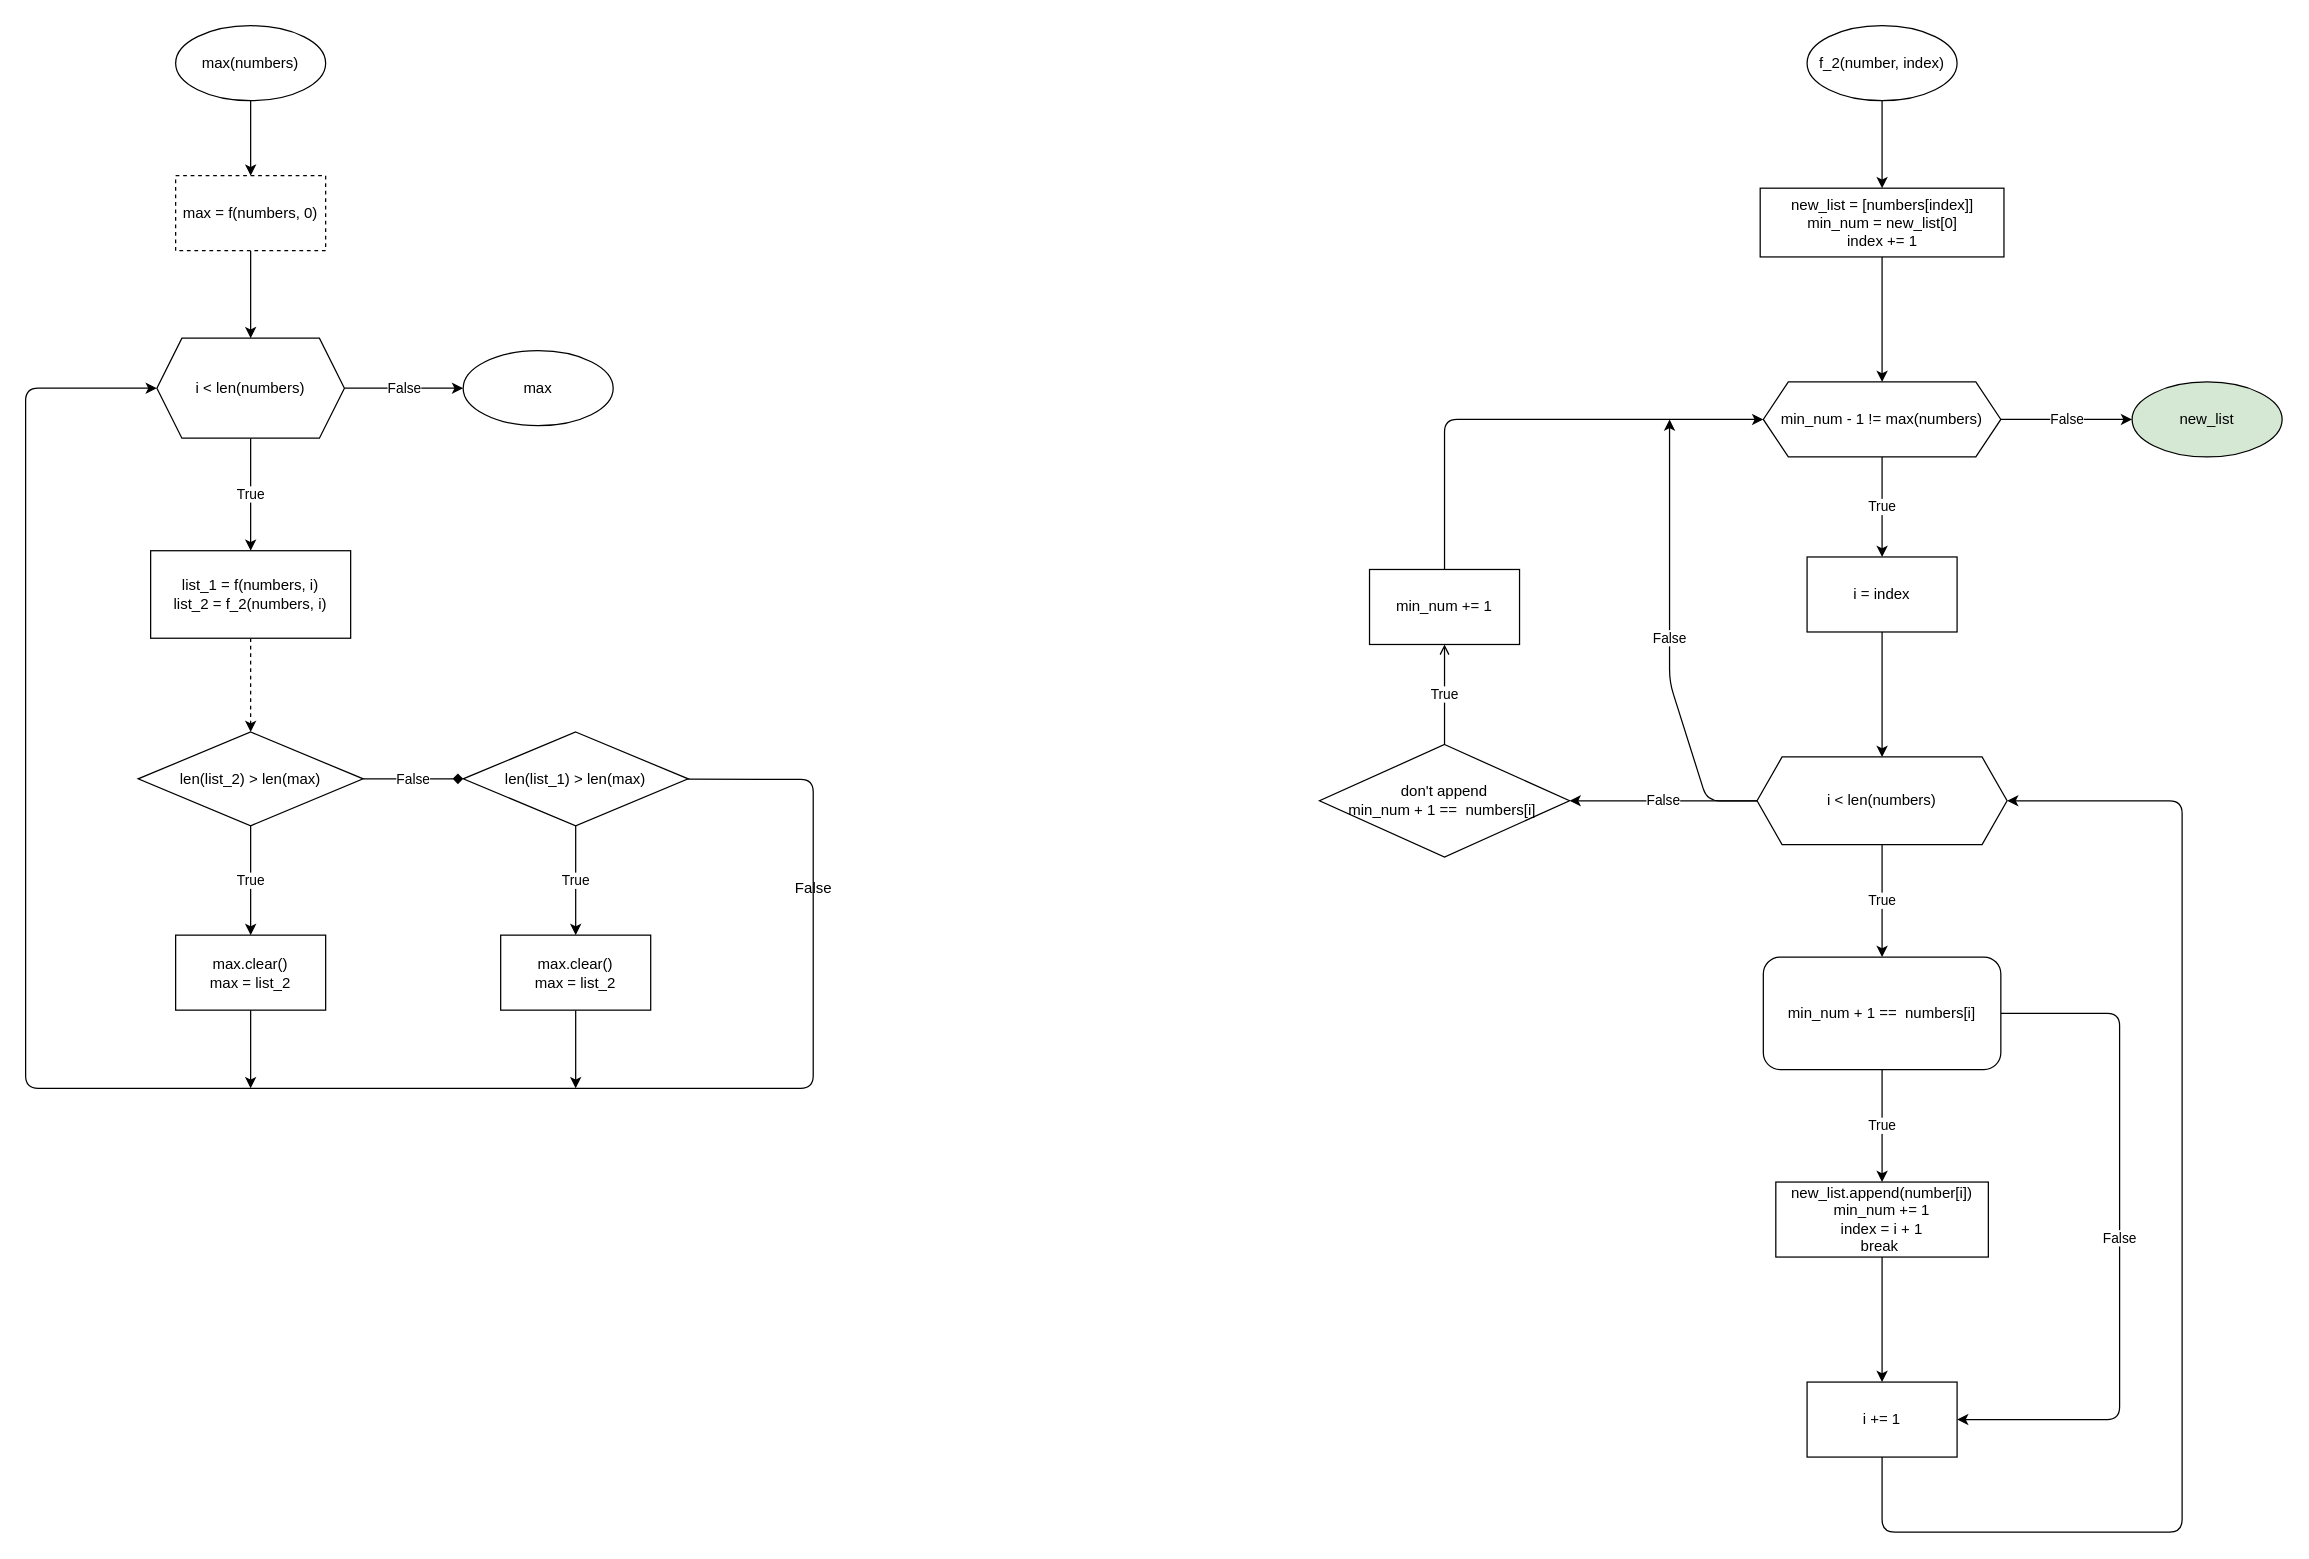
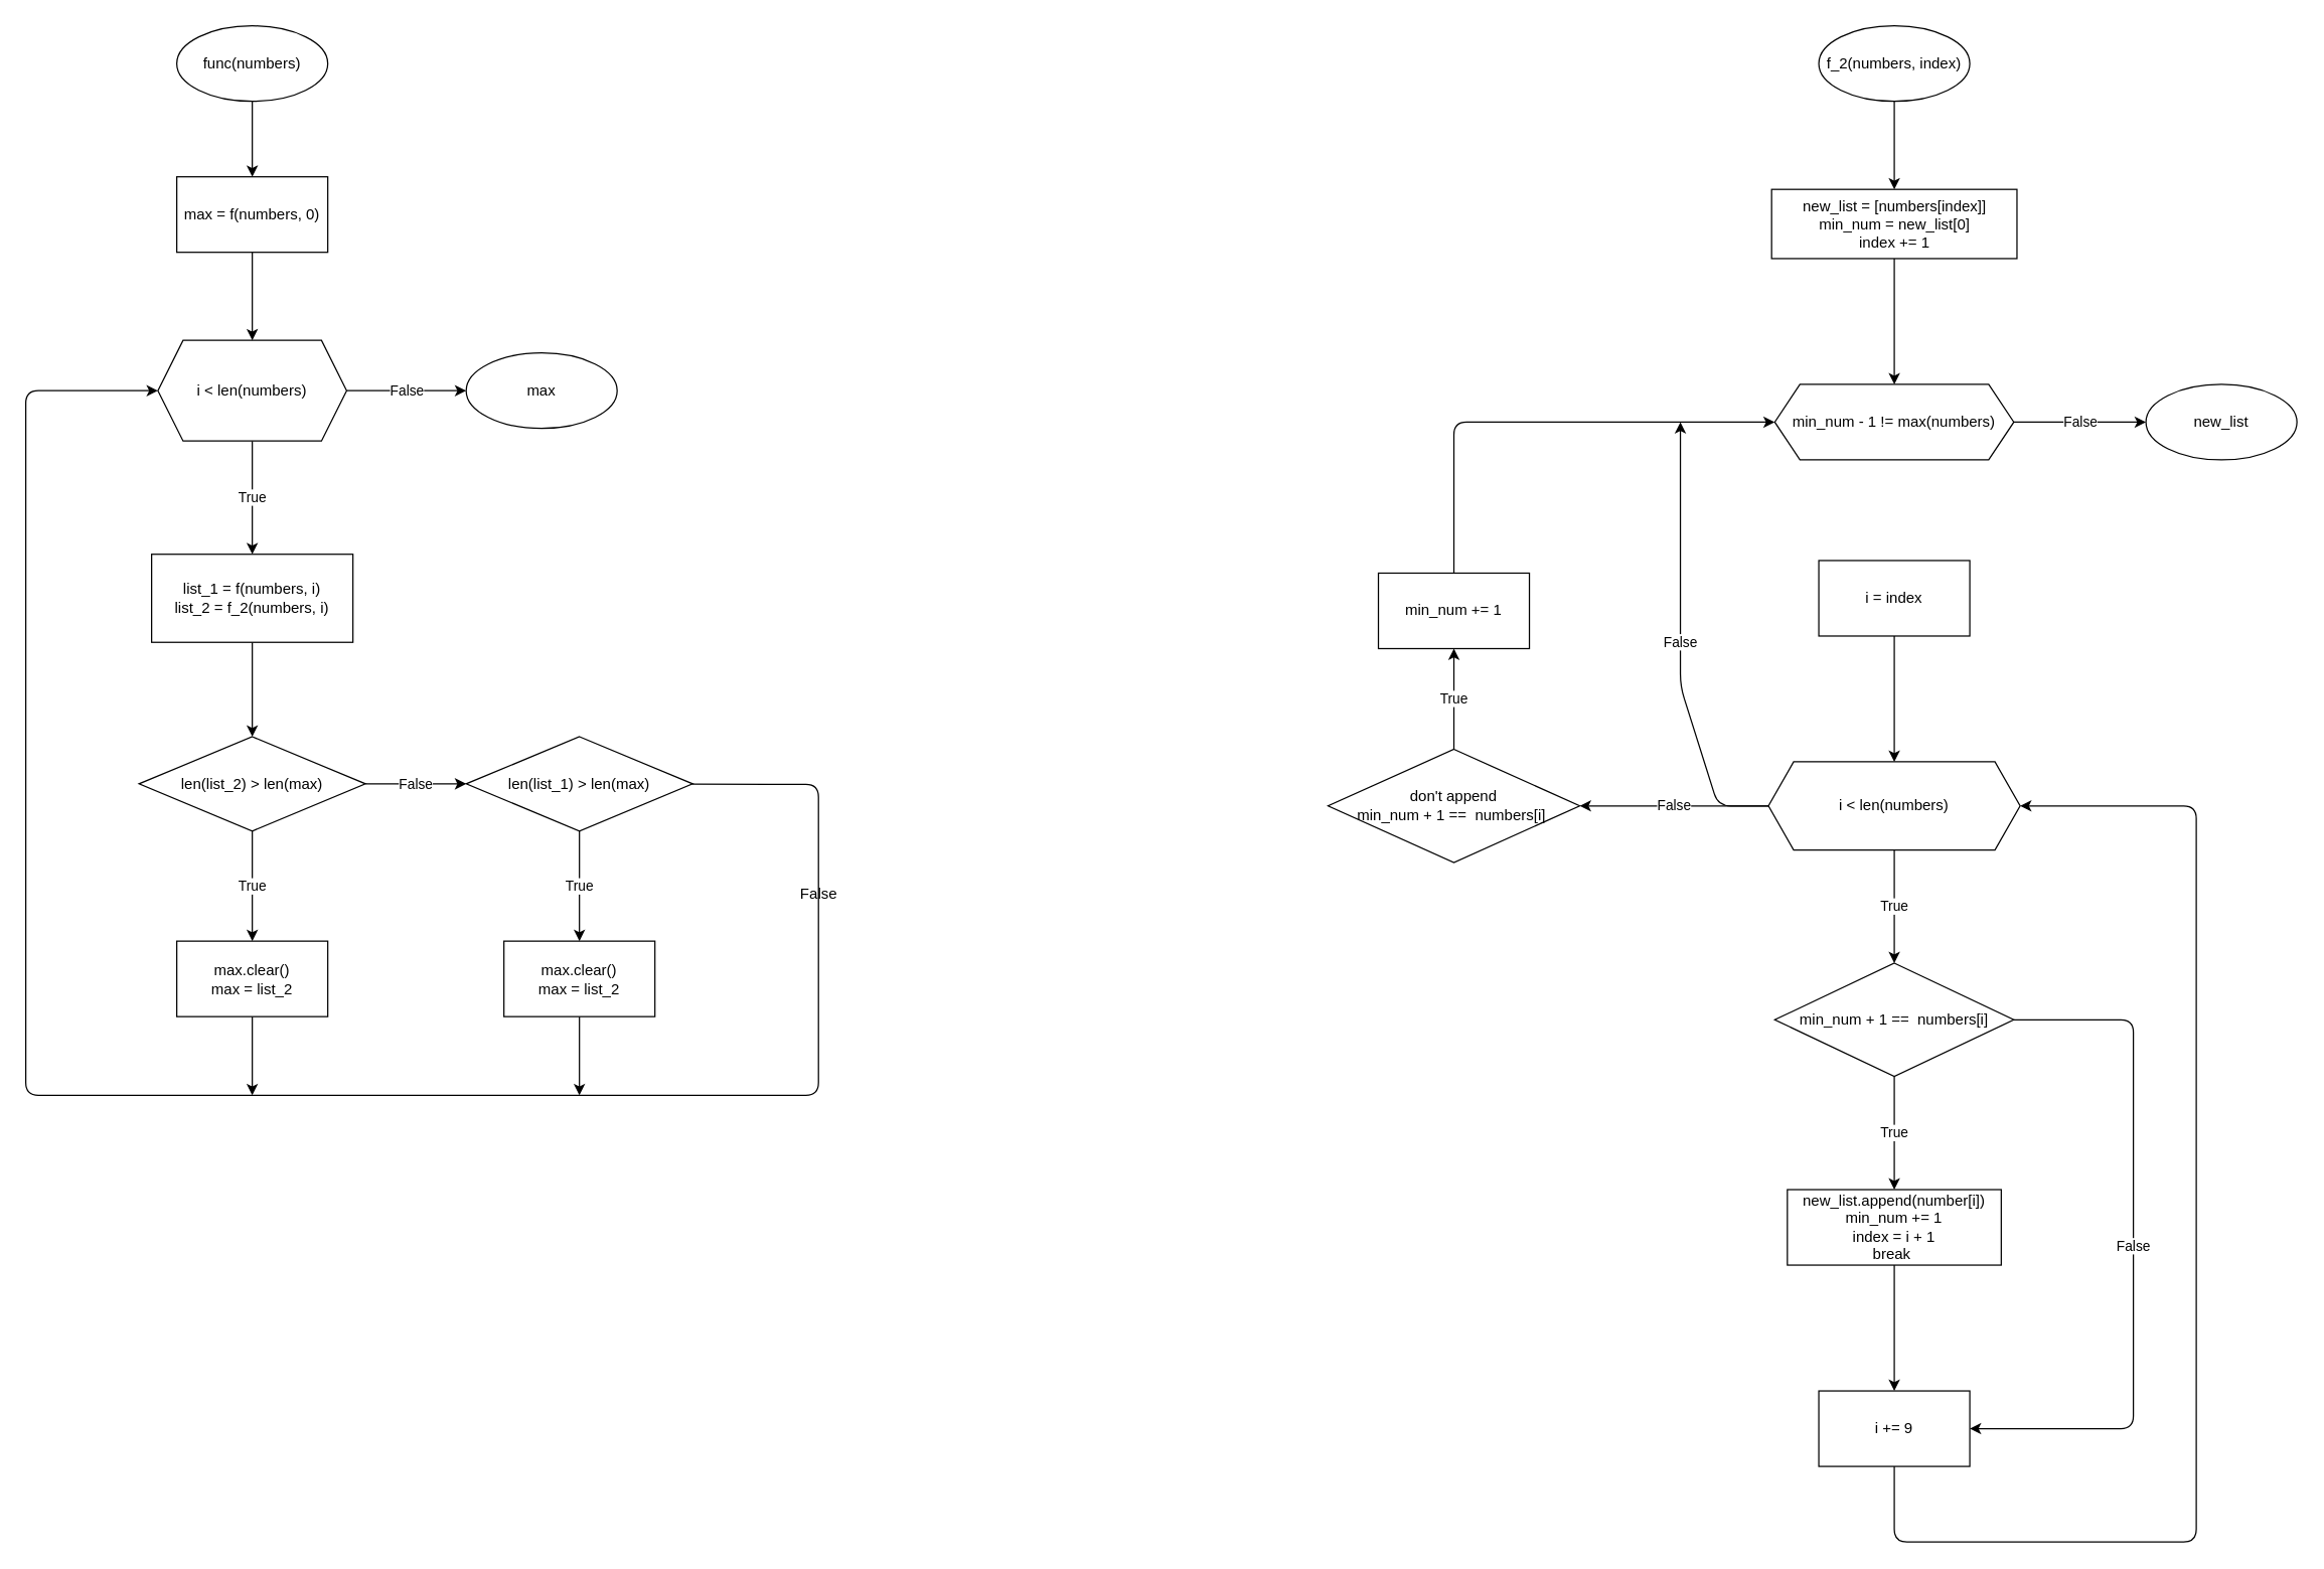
  <mxCell id="0" />
  <mxCell id="1" parent="0" />
  <mxCell id="2" value="" style="edgeStyle=none;html=1;" parent="1" source="3" target="8" edge="1"><mxGeometry relative="1" as="geometry" /></mxCell>
- <mxCell id="3" value="max(numbers)" style="ellipse;whiteSpace=wrap;html=1;" parent="1" vertex="1"><mxGeometry x="140" y="20" width="120" height="60" as="geometry" /></mxCell>
+ <mxCell id="3" value="func(numbers)" style="ellipse;whiteSpace=wrap;html=1;" parent="1" vertex="1"><mxGeometry x="140" y="20" width="120" height="60" as="geometry" /></mxCell>
  <mxCell id="4" value="False" style="edgeStyle=none;html=1;" parent="1" source="6" target="9" edge="1"><mxGeometry relative="1" as="geometry" /></mxCell>
  <mxCell id="5" value="True" style="edgeStyle=none;html=1;" edge="1" parent="1" source="6" target="36"><mxGeometry relative="1" as="geometry" /></mxCell>
  <mxCell id="6" value="i &amp;lt; len(numbers)" style="shape=hexagon;perimeter=hexagonPerimeter2;whiteSpace=wrap;html=1;fixedSize=1;" parent="1" vertex="1"><mxGeometry x="125" y="270" width="150" height="80" as="geometry" /></mxCell>
  <mxCell id="7" value="" style="edgeStyle=none;html=1;" parent="1" source="8" target="6" edge="1"><mxGeometry relative="1" as="geometry" /></mxCell>
- <mxCell id="8" value="max = f(numbers, 0)" style="whiteSpace=wrap;html=1;dashed=1;" parent="1" vertex="1"><mxGeometry x="140" y="140" width="120" height="60" as="geometry" /></mxCell>
+ <mxCell id="8" value="max = f(numbers, 0)" style="whiteSpace=wrap;html=1;" parent="1" vertex="1"><mxGeometry x="140" y="140" width="120" height="60" as="geometry" /></mxCell>
  <mxCell id="9" value="max" style="ellipse;whiteSpace=wrap;html=1;" parent="1" vertex="1"><mxGeometry x="370" y="280" width="120" height="60" as="geometry" /></mxCell>
  <mxCell id="10" value="" style="edgeStyle=none;html=1;" parent="1" source="11" target="16" edge="1"><mxGeometry relative="1" as="geometry" /></mxCell>
- <mxCell id="11" value="f_2(number, index)" style="ellipse;whiteSpace=wrap;html=1;" parent="1" vertex="1"><mxGeometry x="1445" y="20" width="120" height="60" as="geometry" /></mxCell>
- <mxCell id="12" value="True" style="edgeStyle=none;html=1;" edge="1" parent="1" source="14" target="27"><mxGeometry relative="1" as="geometry" /></mxCell>
+ <mxCell id="11" value="f_2(numbers, index)" style="ellipse;whiteSpace=wrap;html=1;" parent="1" vertex="1"><mxGeometry x="1445" y="20" width="120" height="60" as="geometry" /></mxCell>
  <mxCell id="13" value="False" style="edgeStyle=none;html=1;" edge="1" parent="1" source="14" target="34"><mxGeometry relative="1" as="geometry" /></mxCell>
  <mxCell id="14" value="min_num - 1 != max(numbers)" style="shape=hexagon;perimeter=hexagonPerimeter2;whiteSpace=wrap;html=1;fixedSize=1;" parent="1" vertex="1"><mxGeometry x="1410" y="305" width="190" height="60" as="geometry" /></mxCell>
  <mxCell id="15" value="" style="edgeStyle=none;html=1;" edge="1" parent="1" source="16" target="14"><mxGeometry relative="1" as="geometry" /></mxCell>
  <mxCell id="16" value="new_list = [numbers[index]]&lt;br&gt;min_num = new_list[0]&lt;br&gt;index += 1" style="whiteSpace=wrap;html=1;" parent="1" vertex="1"><mxGeometry x="1407.5" y="150" width="195" height="55" as="geometry" /></mxCell>
  <mxCell id="17" value="True" style="edgeStyle=none;html=1;" edge="1" parent="1" source="20" target="23"><mxGeometry relative="1" as="geometry" /></mxCell>
  <mxCell id="18" value="False" style="edgeStyle=none;html=1;entryX=1;entryY=0.5;entryDx=0;entryDy=0;" edge="1" parent="1" source="20" target="33"><mxGeometry relative="1" as="geometry"><mxPoint x="1255" y="640" as="targetPoint" /></mxGeometry></mxCell>
  <mxCell id="19" value="False" style="edgeStyle=none;html=1;" edge="1" parent="1" source="20"><mxGeometry relative="1" as="geometry"><mxPoint x="1335" y="335" as="targetPoint" /><Array as="points"><mxPoint x="1365" y="640" /><mxPoint x="1335" y="545" /></Array></mxGeometry></mxCell>
  <mxCell id="20" value="i &amp;lt; len(numbers)" style="shape=hexagon;perimeter=hexagonPerimeter2;whiteSpace=wrap;html=1;fixedSize=1;" vertex="1" parent="1"><mxGeometry x="1405" y="605" width="200" height="70" as="geometry" /></mxCell>
  <mxCell id="21" value="True" style="edgeStyle=none;html=1;" edge="1" parent="1" source="23" target="25"><mxGeometry relative="1" as="geometry" /></mxCell>
  <mxCell id="22" value="False" style="edgeStyle=none;html=1;entryX=1;entryY=0.5;entryDx=0;entryDy=0;" edge="1" parent="1" source="23" target="29"><mxGeometry relative="1" as="geometry"><Array as="points"><mxPoint x="1695" y="810" /><mxPoint x="1695" y="1135" /></Array></mxGeometry></mxCell>
- <mxCell id="23" value="min_num + 1 ==&amp;nbsp; numbers[i]" style="whiteSpace=wrap;html=1;rounded=1;" vertex="1" parent="1"><mxGeometry x="1410" y="765" width="190" height="90" as="geometry" /></mxCell>
+ <mxCell id="23" value="min_num + 1 ==&amp;nbsp; numbers[i]" style="rhombus;whiteSpace=wrap;html=1;" vertex="1" parent="1"><mxGeometry x="1410" y="765" width="190" height="90" as="geometry" /></mxCell>
  <mxCell id="24" value="" style="edgeStyle=none;html=1;" edge="1" parent="1" source="25" target="29"><mxGeometry relative="1" as="geometry" /></mxCell>
  <mxCell id="25" value="new_list.append(number[i])&lt;br&gt;min_num += 1&lt;br&gt;index = i + 1&lt;br&gt;break&amp;nbsp;" style="whiteSpace=wrap;html=1;" vertex="1" parent="1"><mxGeometry x="1420" y="945" width="170" height="60" as="geometry" /></mxCell>
  <mxCell id="26" value="" style="edgeStyle=none;html=1;" edge="1" parent="1" source="27" target="20"><mxGeometry relative="1" as="geometry" /></mxCell>
  <mxCell id="27" value="i = index" style="whiteSpace=wrap;html=1;" vertex="1" parent="1"><mxGeometry x="1445" y="445" width="120" height="60" as="geometry" /></mxCell>
  <mxCell id="28" style="edgeStyle=none;html=1;entryX=1;entryY=0.5;entryDx=0;entryDy=0;" edge="1" parent="1" source="29" target="20"><mxGeometry relative="1" as="geometry"><Array as="points"><mxPoint x="1505" y="1225" /><mxPoint x="1745" y="1225" /><mxPoint x="1745" y="640" /></Array></mxGeometry></mxCell>
- <mxCell id="29" value="i += 1" style="whiteSpace=wrap;html=1;" vertex="1" parent="1"><mxGeometry x="1445" y="1105" width="120" height="60" as="geometry" /></mxCell>
+ <mxCell id="29" value="i += 9" style="whiteSpace=wrap;html=1;" vertex="1" parent="1"><mxGeometry x="1445" y="1105" width="120" height="60" as="geometry" /></mxCell>
  <mxCell id="30" style="edgeStyle=none;html=1;entryX=0;entryY=0.5;entryDx=0;entryDy=0;" edge="1" parent="1" source="31" target="14"><mxGeometry relative="1" as="geometry"><Array as="points"><mxPoint x="1155" y="335" /></Array></mxGeometry></mxCell>
  <mxCell id="31" value="min_num += 1" style="whiteSpace=wrap;html=1;" vertex="1" parent="1"><mxGeometry x="1095" y="455" width="120" height="60" as="geometry" /></mxCell>
- <mxCell id="32" value="True" style="edgeStyle=none;html=1;entryX=0.5;entryY=1;entryDx=0;entryDy=0;endArrow=open;" edge="1" parent="1" source="33" target="31"><mxGeometry relative="1" as="geometry" /></mxCell>
+ <mxCell id="32" value="True" style="edgeStyle=none;html=1;entryX=0.5;entryY=1;entryDx=0;entryDy=0;" edge="1" parent="1" source="33" target="31"><mxGeometry relative="1" as="geometry" /></mxCell>
  <mxCell id="33" value="&lt;span&gt;don't append&lt;br&gt;min_num + 1 ==&amp;nbsp; numbers[i]&amp;nbsp;&lt;/span&gt;" style="rhombus;whiteSpace=wrap;html=1;" vertex="1" parent="1"><mxGeometry x="1055" y="595" width="200" height="90" as="geometry" /></mxCell>
- <mxCell id="34" value="new_list" style="ellipse;whiteSpace=wrap;html=1;fillColor=#d5e8d4;" vertex="1" parent="1"><mxGeometry x="1705" y="305" width="120" height="60" as="geometry" /></mxCell>
- <mxCell id="35" value="" style="edgeStyle=none;html=1;dashed=1;" edge="1" parent="1" source="36" target="39"><mxGeometry relative="1" as="geometry" /></mxCell>
+ <mxCell id="34" value="new_list" style="ellipse;whiteSpace=wrap;html=1;" vertex="1" parent="1"><mxGeometry x="1705" y="305" width="120" height="60" as="geometry" /></mxCell>
+ <mxCell id="35" value="" style="edgeStyle=none;html=1;" edge="1" parent="1" source="36" target="39"><mxGeometry relative="1" as="geometry" /></mxCell>
  <mxCell id="36" value="list_1 = f(numbers, i)&lt;br&gt;list_2 = f_2(numbers, i)" style="whiteSpace=wrap;html=1;" vertex="1" parent="1"><mxGeometry x="120" y="440" width="160" height="70" as="geometry" /></mxCell>
  <mxCell id="37" value="True" style="edgeStyle=none;html=1;" edge="1" parent="1" source="39" target="41"><mxGeometry relative="1" as="geometry" /></mxCell>
- <mxCell id="38" value="False" style="edgeStyle=none;html=1;endArrow=diamond;" edge="1" parent="1" source="39" target="44"><mxGeometry relative="1" as="geometry" /></mxCell>
+ <mxCell id="38" value="False" style="edgeStyle=none;html=1;" edge="1" parent="1" source="39" target="44"><mxGeometry relative="1" as="geometry" /></mxCell>
  <mxCell id="39" value="len(list_2) &gt; len(max)" style="rhombus;whiteSpace=wrap;html=1;" vertex="1" parent="1"><mxGeometry x="110" y="585" width="180" height="75" as="geometry" /></mxCell>
  <mxCell id="40" style="edgeStyle=none;html=1;" edge="1" parent="1" source="41"><mxGeometry relative="1" as="geometry"><mxPoint x="200" y="870" as="targetPoint" /></mxGeometry></mxCell>
  <mxCell id="41" value="max.clear()&lt;br&gt;max = list_2" style="whiteSpace=wrap;html=1;" vertex="1" parent="1"><mxGeometry x="140" y="747.5" width="120" height="60" as="geometry" /></mxCell>
  <mxCell id="42" value="True" style="edgeStyle=none;html=1;" edge="1" parent="1" source="44" target="46"><mxGeometry relative="1" as="geometry" /></mxCell>
  <mxCell id="43" value="" style="edgeStyle=none;html=1;entryX=0;entryY=0.5;entryDx=0;entryDy=0;" edge="1" parent="1" source="44" target="6"><mxGeometry relative="1" as="geometry"><Array as="points"><mxPoint x="650" y="623" /><mxPoint x="650" y="870" /><mxPoint x="20" y="870" /><mxPoint x="20" y="310" /></Array></mxGeometry></mxCell>
  <mxCell id="44" value="len(list_1) &amp;gt; len(max)" style="rhombus;whiteSpace=wrap;html=1;" vertex="1" parent="1"><mxGeometry x="370" y="585" width="180" height="75" as="geometry" /></mxCell>
  <mxCell id="45" style="edgeStyle=none;html=1;" edge="1" parent="1" source="46"><mxGeometry relative="1" as="geometry"><mxPoint x="460" y="870" as="targetPoint" /></mxGeometry></mxCell>
  <mxCell id="46" value="max.clear()&lt;br&gt;max = list_2" style="whiteSpace=wrap;html=1;" vertex="1" parent="1"><mxGeometry x="400" y="747.5" width="120" height="60" as="geometry" /></mxCell>
  <mxCell id="47" value="False" style="text;html=1;align=center;verticalAlign=middle;resizable=0;points=[];autosize=1;strokeColor=none;fillColor=none;" vertex="1" parent="1"><mxGeometry x="630" y="700" width="40" height="20" as="geometry" /></mxCell>
